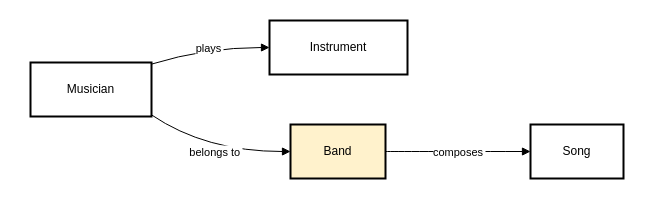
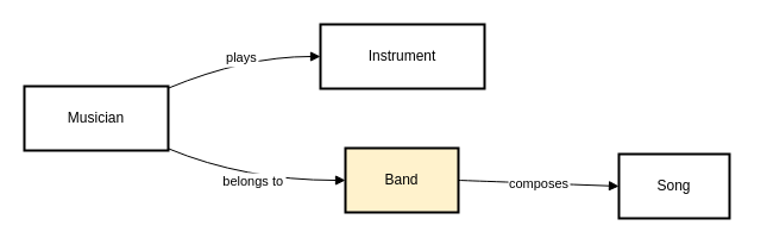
  <mxCell id="0" />
  <mxCell id="1" parent="0" />
- <mxCell id="2" value="Musician" style="whiteSpace=wrap;strokeWidth=2;" vertex="1" parent="1"><mxGeometry x="30" y="62" width="121" height="54" as="geometry" /></mxCell>
+ <mxCell id="2" value="Musician" style="whiteSpace=wrap;strokeWidth=2;" vertex="1" parent="1"><mxGeometry x="20" y="72" width="121" height="54" as="geometry" /></mxCell>
  <mxCell id="3" value="Instrument" style="whiteSpace=wrap;strokeWidth=2;" vertex="1" parent="1"><mxGeometry x="269" y="20" width="138" height="54" as="geometry" /></mxCell>
  <mxCell id="4" value="Band" style="whiteSpace=wrap;strokeWidth=2;fillColor=#fff2cc;" vertex="1" parent="1"><mxGeometry x="290" y="124" width="95" height="54" as="geometry" /></mxCell>
- <mxCell id="5" value="Song" style="whiteSpace=wrap;strokeWidth=2;" vertex="1" parent="1"><mxGeometry x="530" y="124" width="93" height="54" as="geometry" /></mxCell>
+ <mxCell id="5" value="Song" style="whiteSpace=wrap;strokeWidth=2;" vertex="1" parent="1"><mxGeometry x="520" y="129" width="93" height="54" as="geometry" /></mxCell>
  <mxCell id="6" value="plays" style="curved=1;startArrow=none;endArrow=block;exitX=1;exitY=0.03;entryX=0;entryY=0.5;" edge="1" parent="1" source="2" target="3"><mxGeometry relative="1" as="geometry"><Array as="points"><mxPoint x="205" y="47" /></Array></mxGeometry></mxCell>
  <mxCell id="7" value="belongs to" style="curved=1;startArrow=none;endArrow=block;exitX=1;exitY=0.97;entryX=0;entryY=0.5;" edge="1" parent="1" source="2" target="4"><mxGeometry relative="1" as="geometry"><Array as="points"><mxPoint x="205" y="151" /></Array></mxGeometry></mxCell>
  <mxCell id="8" value="composes" style="curved=1;startArrow=none;endArrow=block;exitX=1;exitY=0.5;entryX=0;entryY=0.5;" edge="1" parent="1" source="4" target="5"><mxGeometry relative="1" as="geometry"><Array as="points" /></mxGeometry></mxCell>
